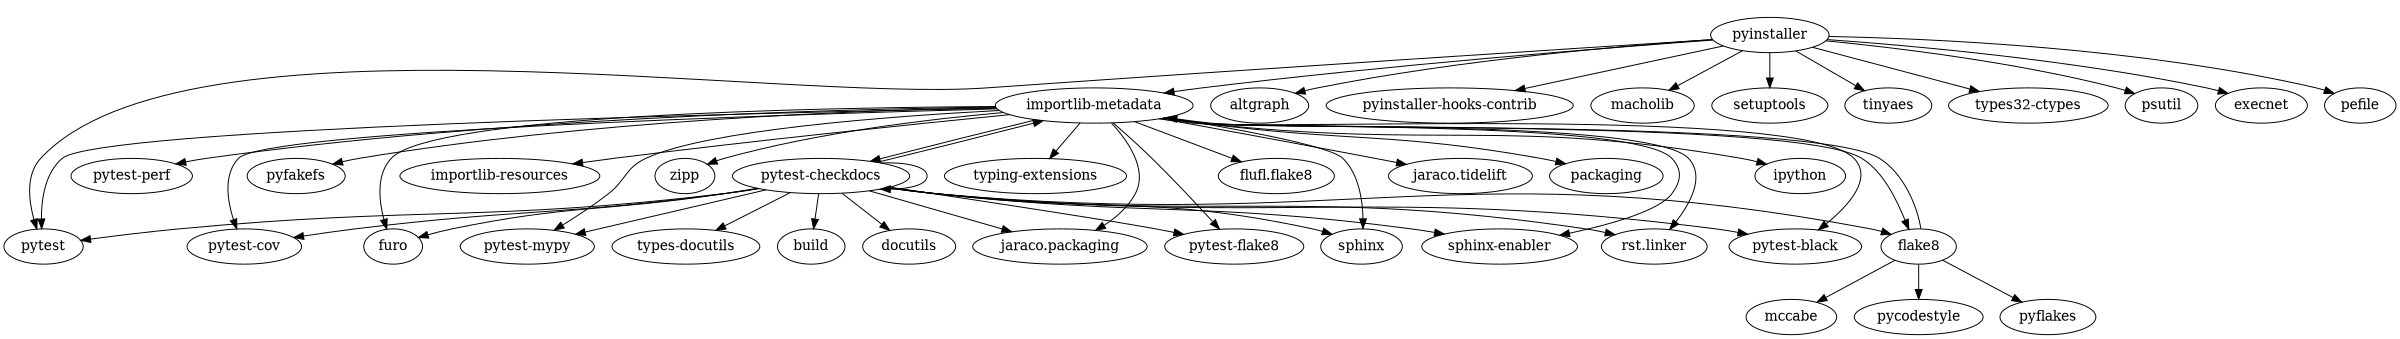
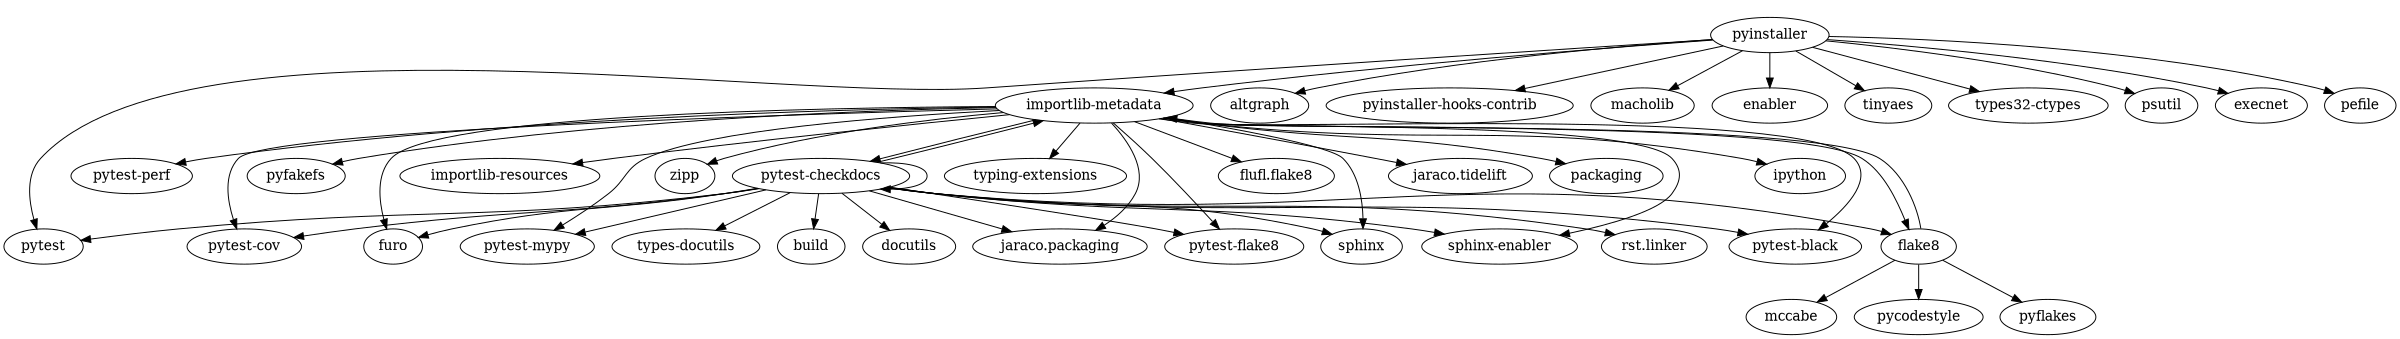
  digraph {
    pyinstaller
    "importlib-metadata"
    pytest
    altgraph
    "pyinstaller-hooks-contrib"
    macholib
-   setuptools
+   setuptools [label=enabler]
    tinyaes
    n9 [label="types32-ctypes"]
    psutil
    execnet
    pefile
    "pytest-checkdocs"
    flake8
    "pytest-perf"
    "pytest-cov"
    pyfakefs
    furo
    "importlib-resources"
    "pytest-mypy"
    zipp
    "jaraco.packaging"
    "typing-extensions"
    "pytest-flake8"
    sphinx
    "flufl.flake8"
    n27 [label="sphinx-enabler"]
    "jaraco.tidelift"
    packaging
    "rst.linker"
    "pytest-black"
    ipython
    "types-docutils"
    build
    docutils
    mccabe
    pycodestyle
    pyflakes
    pyinstaller -> "importlib-metadata"
    pyinstaller -> pytest
    pyinstaller -> altgraph
    pyinstaller -> "pyinstaller-hooks-contrib"
    pyinstaller -> macholib
    pyinstaller -> setuptools
    pyinstaller -> tinyaes
    pyinstaller -> n9
    pyinstaller -> psutil
    pyinstaller -> execnet
    pyinstaller -> pefile
-   "importlib-metadata" -> pytest
    "importlib-metadata" -> "pytest-checkdocs"
    "importlib-metadata" -> flake8
    "importlib-metadata" -> "pytest-perf"
    "importlib-metadata" -> "pytest-cov"
    "importlib-metadata" -> pyfakefs
    "importlib-metadata" -> furo
    "importlib-metadata" -> "importlib-resources"
    "importlib-metadata" -> "pytest-mypy"
    "importlib-metadata" -> zipp
    "importlib-metadata" -> "jaraco.packaging"
    "importlib-metadata" -> "typing-extensions"
    "importlib-metadata" -> "pytest-flake8"
    "importlib-metadata" -> sphinx
    "importlib-metadata" -> "flufl.flake8"
    "importlib-metadata" -> n27
    "importlib-metadata" -> "jaraco.tidelift"
    "importlib-metadata" -> packaging
-   "importlib-metadata" -> "rst.linker"
    "importlib-metadata" -> "pytest-black"
    "importlib-metadata" -> ipython
    "pytest-checkdocs" -> "importlib-metadata"
    "pytest-checkdocs" -> pytest
    "pytest-checkdocs" -> "pytest-checkdocs"
    "pytest-checkdocs" -> flake8
    "pytest-checkdocs" -> "pytest-cov"
    "pytest-checkdocs" -> furo
    "pytest-checkdocs" -> "pytest-mypy"
    "pytest-checkdocs" -> "jaraco.packaging"
    "pytest-checkdocs" -> "pytest-flake8"
    "pytest-checkdocs" -> sphinx
    "pytest-checkdocs" -> n27
    "pytest-checkdocs" -> "rst.linker"
    "pytest-checkdocs" -> "pytest-black"
    "pytest-checkdocs" -> "types-docutils"
    "pytest-checkdocs" -> build
    "pytest-checkdocs" -> docutils
    flake8 -> "importlib-metadata"
    flake8 -> mccabe
    flake8 -> pycodestyle
    flake8 -> pyflakes
  }
